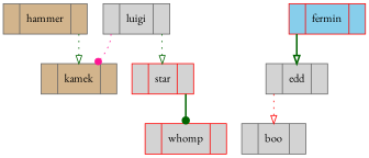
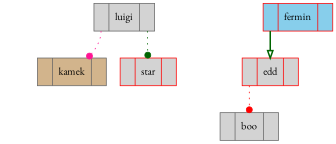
  digraph {
    fontname="EB Garamond"
    node [color=gray40 fillcolor=lightgrey fontname="EB Garamond" location=none shape=record splines=line style=filled]
    edge [arrowhead=dot color=darkgreen fontname="EB Garamond" style=dotted tailport=der]
    n1 [label="<iz>|luigi|<der>"]
    n2 [color=red label="<iz>|star|<der>"]
    n3 [fillcolor=tan label="<iz>|kamek|<der>"]
-   n4 [fillcolor=tan label="<iz>|hammer|<der>"]
-   n5 [color=red label="<iz>|whomp|<der>"]
    n6 [color=red fillcolor=skyblue label="<iz>|fermin|<der>"]
-   n7 [label="<iz>|edd|<der>"]
+   n7 [color=red label="<iz>|edd|<der>"]
    n8 [label="<iz>|boo|<der>"]
-   n1 -> n2 [arrowhead=onormal]
+   n1 -> n2
    n1 -> n3 [color=deeppink tailport=iz]
-   n2 -> n5 [style=bold]
-   n4 -> n3 [arrowhead=onormal]
    n6 -> n7 [arrowhead=onormal style=bold tailport=iz]
-   n7 -> n8 [arrowhead=onormal color=red tailport=iz]
+   n7 -> n8 [color=red tailport=iz]
  }
